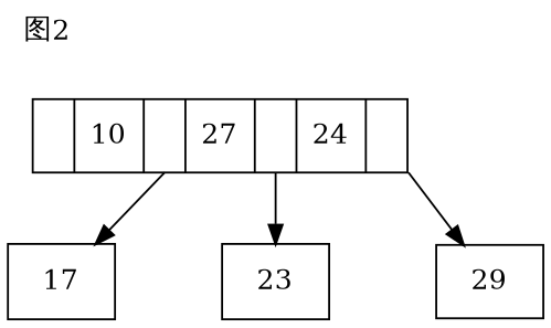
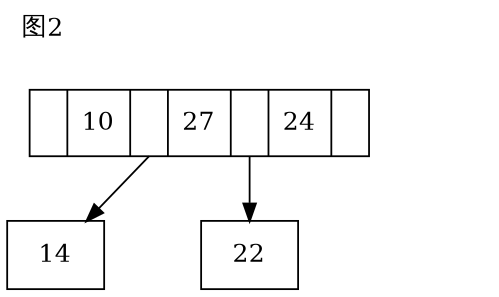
  digraph {
    label="图2"
    labeljust=l
    labelloc=t
    nodesep=0.75
    splines=line
    node [shape=record]
    edge [minlen=1.8]
    n1 [label="<f1> | 10 | <f2> | 27 | <f3> | 24 | <f4>"]
-   n2 [label=17]
-   n3 [label=23]
-   n4 [label=29]
+   n2 [label=14]
+   n3 [label=22]
    n1 -> n2 [tailport=f2]
    n1 -> n3 [tailport=f3]
-   n1 -> n4 [tailport=se]
  }
